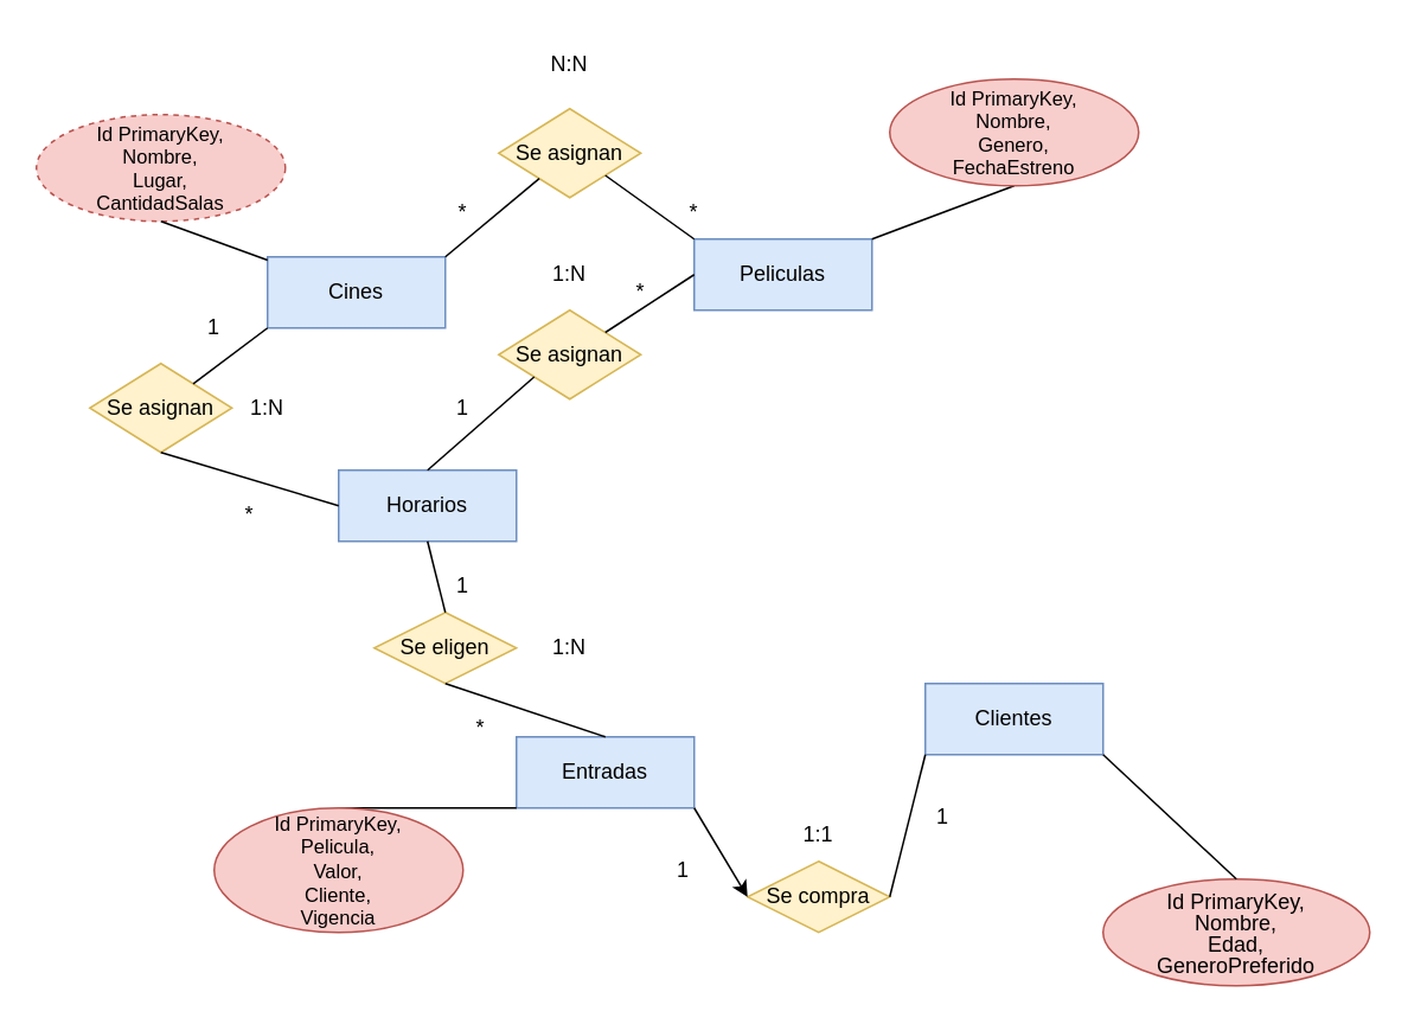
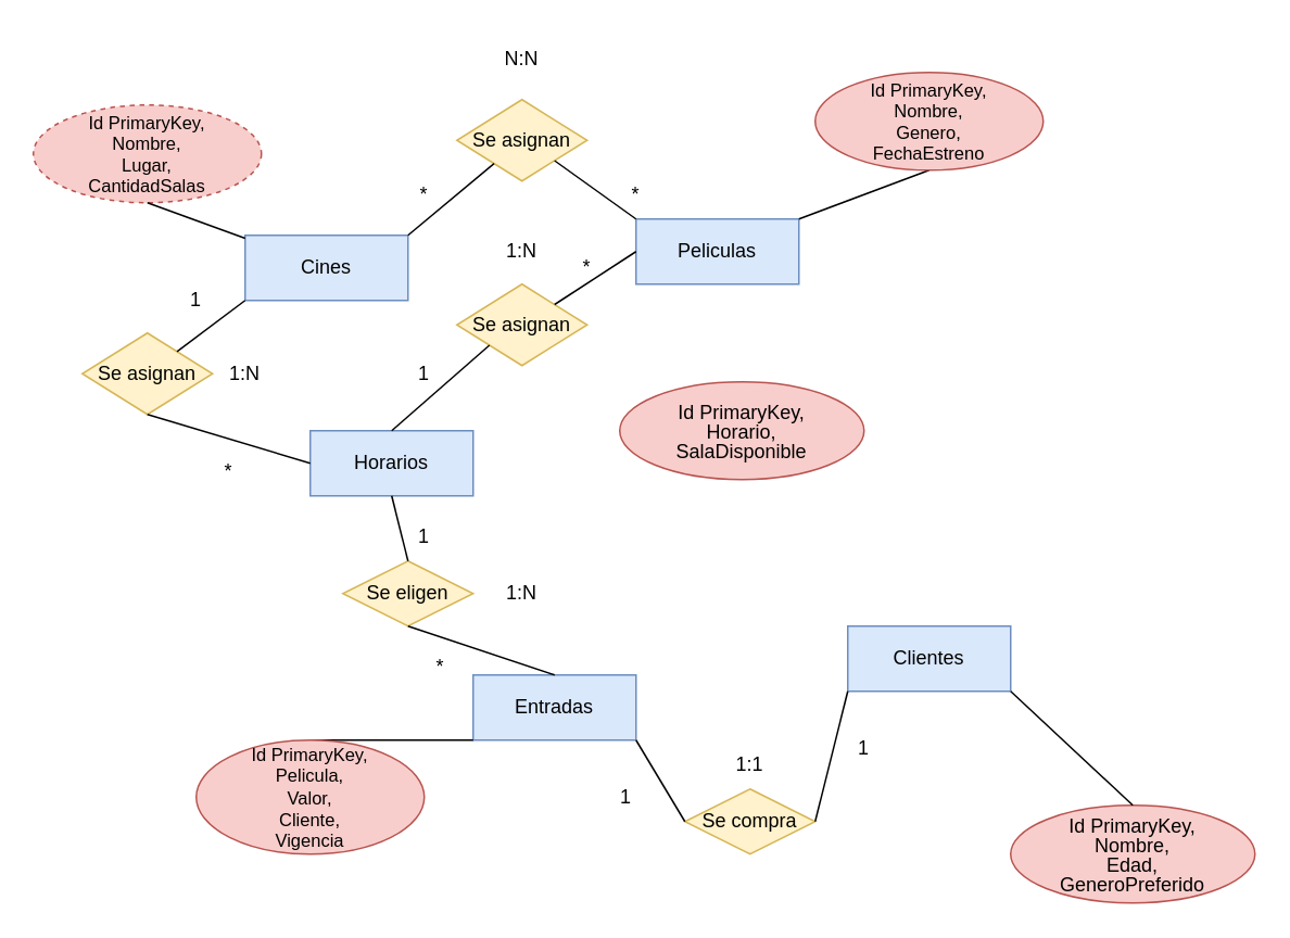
  <mxCell id="0" />
  <mxCell id="1" parent="0" />
  <mxCell id="2" value="Cines" style="rounded=0;whiteSpace=wrap;html=1;fillColor=#dae8fc;strokeColor=#6c8ebf;" vertex="1" parent="1"><mxGeometry x="150" y="144" width="100" height="40" as="geometry" /></mxCell>
  <mxCell id="3" value="&lt;div style=&quot;&quot;&gt;&lt;span style=&quot;font-size: 11px; background-color: initial;&quot;&gt;Id PrimaryKey,&lt;/span&gt;&lt;/div&gt;&lt;font style=&quot;font-size: 11px;&quot;&gt;&lt;div style=&quot;&quot;&gt;&lt;span style=&quot;background-color: initial;&quot;&gt;Nombre,&lt;/span&gt;&lt;/div&gt;&lt;div style=&quot;&quot;&gt;&lt;span style=&quot;background-color: initial;&quot;&gt;Lugar,&lt;/span&gt;&lt;/div&gt;&lt;div style=&quot;&quot;&gt;&lt;span style=&quot;background-color: initial;&quot;&gt;CantidadSalas&lt;/span&gt;&lt;/div&gt;&lt;/font&gt;" style="ellipse;whiteSpace=wrap;html=1;align=center;fillColor=#f8cecc;strokeColor=#b85450;dashed=1;" vertex="1" parent="1"><mxGeometry x="20" y="64" width="140" height="60" as="geometry" /></mxCell>
  <mxCell id="4" value="" style="endArrow=none;html=1;rounded=0;exitX=0.5;exitY=1;exitDx=0;exitDy=0;" edge="1" parent="1" source="3" target="2"><mxGeometry width="50" height="50" relative="1" as="geometry"><mxPoint x="60" y="364" as="sourcePoint" /><mxPoint x="110" y="314" as="targetPoint" /></mxGeometry></mxCell>
  <mxCell id="5" value="Clientes" style="rounded=0;whiteSpace=wrap;html=1;fillColor=#dae8fc;strokeColor=#6c8ebf;" vertex="1" parent="1"><mxGeometry x="520" y="384" width="100" height="40" as="geometry" /></mxCell>
  <mxCell id="6" value="&lt;p style=&quot;line-height: 100%;&quot;&gt;&lt;font style=&quot;font-size: 12px;&quot;&gt;Id PrimaryKey,&lt;br&gt;Nombre,&lt;br&gt;Edad,&lt;br&gt;GeneroPreferido&lt;/font&gt;&lt;/p&gt;" style="ellipse;whiteSpace=wrap;html=1;fillColor=#f8cecc;strokeColor=#b85450;" vertex="1" parent="1"><mxGeometry x="620" y="494" width="150" height="60" as="geometry" /></mxCell>
  <mxCell id="7" value="" style="endArrow=none;html=1;rounded=0;exitX=0.5;exitY=0;exitDx=0;exitDy=0;entryX=1;entryY=1;entryDx=0;entryDy=0;" edge="1" parent="1" source="6" target="5"><mxGeometry width="50" height="50" relative="1" as="geometry"><mxPoint x="635" y="644" as="sourcePoint" /><mxPoint x="685" y="594" as="targetPoint" /></mxGeometry></mxCell>
  <mxCell id="8" value="Peliculas" style="rounded=0;whiteSpace=wrap;html=1;fillColor=#dae8fc;strokeColor=#6c8ebf;" vertex="1" parent="1"><mxGeometry x="390" y="134" width="100" height="40" as="geometry" /></mxCell>
  <mxCell id="9" value="" style="endArrow=none;html=1;rounded=0;exitX=0.5;exitY=1;exitDx=0;exitDy=0;entryX=1;entryY=0;entryDx=0;entryDy=0;" edge="1" parent="1" source="10" target="8"><mxGeometry width="50" height="50" relative="1" as="geometry"><mxPoint x="565" y="110.67" as="sourcePoint" /><mxPoint x="630" y="134.003" as="targetPoint" /></mxGeometry></mxCell>
  <mxCell id="10" value="&lt;div style=&quot;&quot;&gt;&lt;span style=&quot;font-size: 11px; background-color: initial;&quot;&gt;Id PrimaryKey,&lt;/span&gt;&lt;/div&gt;&lt;font style=&quot;font-size: 11px;&quot;&gt;&lt;div style=&quot;&quot;&gt;&lt;span style=&quot;background-color: initial;&quot;&gt;Nombre,&lt;/span&gt;&lt;/div&gt;&lt;div style=&quot;&quot;&gt;&lt;span style=&quot;background-color: initial;&quot;&gt;Genero,&lt;/span&gt;&lt;/div&gt;&lt;div style=&quot;&quot;&gt;FechaEstreno&lt;/div&gt;&lt;/font&gt;" style="ellipse;whiteSpace=wrap;html=1;align=center;fillColor=#f8cecc;strokeColor=#b85450;" vertex="1" parent="1"><mxGeometry x="500" y="44" width="140" height="60" as="geometry" /></mxCell>
  <mxCell id="11" value="Horarios" style="rounded=0;whiteSpace=wrap;html=1;fillColor=#dae8fc;strokeColor=#6c8ebf;" vertex="1" parent="1"><mxGeometry x="190" y="264" width="100" height="40" as="geometry" /></mxCell>
+ <mxCell id="12" value="&lt;p style=&quot;line-height: 100%;&quot;&gt;&lt;font style=&quot;font-size: 12px;&quot;&gt;Id PrimaryKey,&lt;br&gt;Horario,&lt;br&gt;SalaDisponible&lt;br&gt;&lt;/font&gt;&lt;/p&gt;" style="ellipse;whiteSpace=wrap;html=1;fillColor=#f8cecc;strokeColor=#b85450;" vertex="1" parent="1"><mxGeometry x="380" y="234" width="150" height="60" as="geometry" /></mxCell>
  <mxCell id="13" value="Entradas" style="rounded=0;whiteSpace=wrap;html=1;fillColor=#dae8fc;strokeColor=#6c8ebf;" vertex="1" parent="1"><mxGeometry x="290" y="414" width="100" height="40" as="geometry" /></mxCell>
  <mxCell id="14" value="" style="endArrow=none;html=1;rounded=0;exitX=0.5;exitY=0;exitDx=0;exitDy=0;entryX=0;entryY=1;entryDx=0;entryDy=0;" edge="1" parent="1" source="15" target="13"><mxGeometry width="50" height="50" relative="1" as="geometry"><mxPoint x="305" y="274" as="sourcePoint" /><mxPoint x="330" y="464" as="targetPoint" /></mxGeometry></mxCell>
  <mxCell id="15" value="&lt;div style=&quot;&quot;&gt;&lt;span style=&quot;font-size: 11px; background-color: initial;&quot;&gt;Id PrimaryKey,&lt;/span&gt;&lt;/div&gt;&lt;font style=&quot;font-size: 11px;&quot;&gt;&lt;div style=&quot;&quot;&gt;&lt;span style=&quot;background-color: initial;&quot;&gt;Pelicula,&lt;/span&gt;&lt;/div&gt;&lt;div style=&quot;&quot;&gt;&lt;span style=&quot;background-color: initial;&quot;&gt;Valor,&lt;/span&gt;&lt;/div&gt;&lt;div style=&quot;&quot;&gt;&lt;span style=&quot;background-color: initial;&quot;&gt;Cliente,&lt;/span&gt;&lt;/div&gt;&lt;div style=&quot;&quot;&gt;Vigencia&lt;/div&gt;&lt;/font&gt;" style="ellipse;whiteSpace=wrap;html=1;align=center;fillColor=#f8cecc;strokeColor=#b85450;" vertex="1" parent="1"><mxGeometry x="120" y="454" width="140" height="70" as="geometry" /></mxCell>
  <mxCell id="16" value="Se asignan" style="rhombus;whiteSpace=wrap;html=1;fontSize=12;fillColor=#fff2cc;strokeColor=#d6b656;" vertex="1" parent="1"><mxGeometry x="280" y="60.67" width="80" height="50" as="geometry" /></mxCell>
  <mxCell id="17" value="" style="endArrow=none;html=1;rounded=0;fontSize=12;exitX=1;exitY=0;exitDx=0;exitDy=0;" edge="1" parent="1" source="2" target="16"><mxGeometry width="50" height="50" relative="1" as="geometry"><mxPoint x="390" y="294" as="sourcePoint" /><mxPoint x="440" y="244" as="targetPoint" /></mxGeometry></mxCell>
  <mxCell id="18" value="" style="endArrow=none;html=1;rounded=0;fontSize=12;entryX=1;entryY=1;entryDx=0;entryDy=0;exitX=0;exitY=0;exitDx=0;exitDy=0;" edge="1" parent="1" source="8" target="16"><mxGeometry width="50" height="50" relative="1" as="geometry"><mxPoint x="390" y="294" as="sourcePoint" /><mxPoint x="440" y="244" as="targetPoint" /></mxGeometry></mxCell>
  <mxCell id="19" value="N:N" style="text;html=1;strokeColor=none;fillColor=none;align=center;verticalAlign=middle;whiteSpace=wrap;rounded=0;fontSize=12;" vertex="1" parent="1"><mxGeometry x="290" y="20.67" width="60" height="30" as="geometry" /></mxCell>
  <mxCell id="20" value="Se asignan" style="rhombus;whiteSpace=wrap;html=1;fontSize=12;fillColor=#fff2cc;strokeColor=#d6b656;" vertex="1" parent="1"><mxGeometry x="280" y="174" width="80" height="50" as="geometry" /></mxCell>
  <mxCell id="21" value="" style="endArrow=none;html=1;rounded=0;fontSize=12;exitX=0;exitY=0.5;exitDx=0;exitDy=0;entryX=1;entryY=0;entryDx=0;entryDy=0;" edge="1" parent="1" source="8" target="20"><mxGeometry width="50" height="50" relative="1" as="geometry"><mxPoint x="550" y="274" as="sourcePoint" /><mxPoint x="600" y="224" as="targetPoint" /></mxGeometry></mxCell>
  <mxCell id="22" value="" style="endArrow=none;html=1;rounded=0;fontSize=12;exitX=0.5;exitY=0;exitDx=0;exitDy=0;entryX=0;entryY=1;entryDx=0;entryDy=0;" edge="1" parent="1" source="11" target="20"><mxGeometry width="50" height="50" relative="1" as="geometry"><mxPoint x="500" y="164" as="sourcePoint" /><mxPoint x="590" y="142" as="targetPoint" /></mxGeometry></mxCell>
  <mxCell id="23" value="1:N" style="text;html=1;strokeColor=none;fillColor=none;align=center;verticalAlign=middle;whiteSpace=wrap;rounded=0;fontSize=12;" vertex="1" parent="1"><mxGeometry x="290" y="139" width="60" height="30" as="geometry" /></mxCell>
  <mxCell id="24" value="Se asignan" style="rhombus;whiteSpace=wrap;html=1;fontSize=12;fillColor=#fff2cc;strokeColor=#d6b656;" vertex="1" parent="1"><mxGeometry x="50" y="204" width="80" height="50" as="geometry" /></mxCell>
  <mxCell id="25" value="1:N" style="text;html=1;strokeColor=none;fillColor=none;align=center;verticalAlign=middle;whiteSpace=wrap;rounded=0;fontSize=12;" vertex="1" parent="1"><mxGeometry x="120" y="214" width="60" height="30" as="geometry" /></mxCell>
  <mxCell id="26" value="" style="endArrow=none;html=1;rounded=0;fontSize=12;entryX=0;entryY=1;entryDx=0;entryDy=0;" edge="1" parent="1" source="24" target="2"><mxGeometry width="50" height="50" relative="1" as="geometry"><mxPoint x="40" y="174" as="sourcePoint" /><mxPoint x="90" y="124" as="targetPoint" /></mxGeometry></mxCell>
  <mxCell id="27" value="" style="endArrow=none;html=1;rounded=0;fontSize=12;exitX=0;exitY=0.5;exitDx=0;exitDy=0;" edge="1" parent="1" source="11"><mxGeometry width="50" height="50" relative="1" as="geometry"><mxPoint x="40" y="304" as="sourcePoint" /><mxPoint x="90" y="254" as="targetPoint" /></mxGeometry></mxCell>
  <mxCell id="28" value="Se eligen" style="rhombus;whiteSpace=wrap;html=1;fontSize=12;fillColor=#fff2cc;strokeColor=#d6b656;" vertex="1" parent="1"><mxGeometry x="210" y="344" width="80" height="40" as="geometry" /></mxCell>
  <mxCell id="29" value="" style="endArrow=none;html=1;rounded=0;fontSize=12;entryX=0.5;entryY=1;entryDx=0;entryDy=0;exitX=0.5;exitY=0;exitDx=0;exitDy=0;" edge="1" parent="1" source="28" target="11"><mxGeometry width="50" height="50" relative="1" as="geometry"><mxPoint x="390" y="274" as="sourcePoint" /><mxPoint x="440" y="224" as="targetPoint" /></mxGeometry></mxCell>
  <mxCell id="30" value="1:N" style="text;html=1;strokeColor=none;fillColor=none;align=center;verticalAlign=middle;whiteSpace=wrap;rounded=0;fontSize=12;" vertex="1" parent="1"><mxGeometry x="290" y="349" width="60" height="30" as="geometry" /></mxCell>
  <mxCell id="31" value="Se compra" style="rhombus;whiteSpace=wrap;html=1;fontSize=12;fillColor=#fff2cc;strokeColor=#d6b656;" vertex="1" parent="1"><mxGeometry x="420" y="484" width="80" height="40" as="geometry" /></mxCell>
  <mxCell id="32" value="" style="endArrow=none;html=1;rounded=0;fontSize=12;exitX=1;exitY=0.5;exitDx=0;exitDy=0;entryX=0;entryY=1;entryDx=0;entryDy=0;" edge="1" parent="1" source="31" target="5"><mxGeometry width="50" height="50" relative="1" as="geometry"><mxPoint x="480" y="504" as="sourcePoint" /><mxPoint x="530" y="464" as="targetPoint" /></mxGeometry></mxCell>
- <mxCell id="33" value="" style="endArrow=classic;html=1;rounded=0;fontSize=12;exitX=1;exitY=1;exitDx=0;exitDy=0;entryX=0;entryY=0.5;entryDx=0;entryDy=0;" edge="1" parent="1" source="13" target="31"><mxGeometry width="50" height="50" relative="1" as="geometry"><mxPoint x="390" y="404" as="sourcePoint" /><mxPoint x="440" y="354" as="targetPoint" /></mxGeometry></mxCell>
+ <mxCell id="33" value="" style="endArrow=none;html=1;rounded=0;fontSize=12;exitX=1;exitY=1;exitDx=0;exitDy=0;entryX=0;entryY=0.5;entryDx=0;entryDy=0;" edge="1" parent="1" source="13" target="31"><mxGeometry width="50" height="50" relative="1" as="geometry"><mxPoint x="390" y="404" as="sourcePoint" /><mxPoint x="440" y="354" as="targetPoint" /></mxGeometry></mxCell>
  <mxCell id="34" value="1:1" style="text;html=1;strokeColor=none;fillColor=none;align=center;verticalAlign=middle;whiteSpace=wrap;rounded=0;fontSize=12;" vertex="1" parent="1"><mxGeometry x="430" y="454" width="60" height="30" as="geometry" /></mxCell>
  <mxCell id="35" value="1" style="text;html=1;strokeColor=none;fillColor=none;align=center;verticalAlign=middle;whiteSpace=wrap;rounded=0;fontSize=12;" vertex="1" parent="1"><mxGeometry x="90" y="169" width="60" height="30" as="geometry" /></mxCell>
  <mxCell id="36" value="*" style="text;html=1;strokeColor=none;fillColor=none;align=center;verticalAlign=middle;whiteSpace=wrap;rounded=0;fontSize=12;" vertex="1" parent="1"><mxGeometry x="110" y="274" width="60" height="30" as="geometry" /></mxCell>
  <mxCell id="37" value="*" style="text;html=1;strokeColor=none;fillColor=none;align=center;verticalAlign=middle;whiteSpace=wrap;rounded=0;fontSize=12;" vertex="1" parent="1"><mxGeometry x="230" y="104" width="60" height="30" as="geometry" /></mxCell>
  <mxCell id="38" value="*" style="text;html=1;strokeColor=none;fillColor=none;align=center;verticalAlign=middle;whiteSpace=wrap;rounded=0;fontSize=12;" vertex="1" parent="1"><mxGeometry x="360" y="104" width="60" height="30" as="geometry" /></mxCell>
  <mxCell id="39" value="*" style="text;html=1;strokeColor=none;fillColor=none;align=center;verticalAlign=middle;whiteSpace=wrap;rounded=0;fontSize=12;" vertex="1" parent="1"><mxGeometry x="330" y="149" width="60" height="30" as="geometry" /></mxCell>
  <mxCell id="40" value="" style="endArrow=none;html=1;rounded=0;fontSize=12;exitX=0.5;exitY=0;exitDx=0;exitDy=0;" edge="1" parent="1" source="13"><mxGeometry width="50" height="50" relative="1" as="geometry"><mxPoint x="340" y="414" as="sourcePoint" /><mxPoint x="250" y="384" as="targetPoint" /></mxGeometry></mxCell>
  <mxCell id="41" value="*" style="text;html=1;strokeColor=none;fillColor=none;align=center;verticalAlign=middle;whiteSpace=wrap;rounded=0;fontSize=12;" vertex="1" parent="1"><mxGeometry x="240" y="394" width="60" height="30" as="geometry" /></mxCell>
  <mxCell id="42" value="1" style="text;html=1;strokeColor=none;fillColor=none;align=center;verticalAlign=middle;whiteSpace=wrap;rounded=0;fontSize=12;" vertex="1" parent="1"><mxGeometry x="230" y="314" width="60" height="30" as="geometry" /></mxCell>
  <mxCell id="43" value="1" style="text;html=1;strokeColor=none;fillColor=none;align=center;verticalAlign=middle;whiteSpace=wrap;rounded=0;fontSize=12;" vertex="1" parent="1"><mxGeometry x="230" y="214" width="60" height="30" as="geometry" /></mxCell>
  <mxCell id="44" value="1" style="text;html=1;strokeColor=none;fillColor=none;align=center;verticalAlign=middle;whiteSpace=wrap;rounded=0;fontSize=12;" vertex="1" parent="1"><mxGeometry x="500" y="444" width="60" height="30" as="geometry" /></mxCell>
  <mxCell id="45" value="1" style="text;html=1;strokeColor=none;fillColor=none;align=center;verticalAlign=middle;whiteSpace=wrap;rounded=0;fontSize=12;" vertex="1" parent="1"><mxGeometry x="354" y="474" width="60" height="30" as="geometry" /></mxCell>
